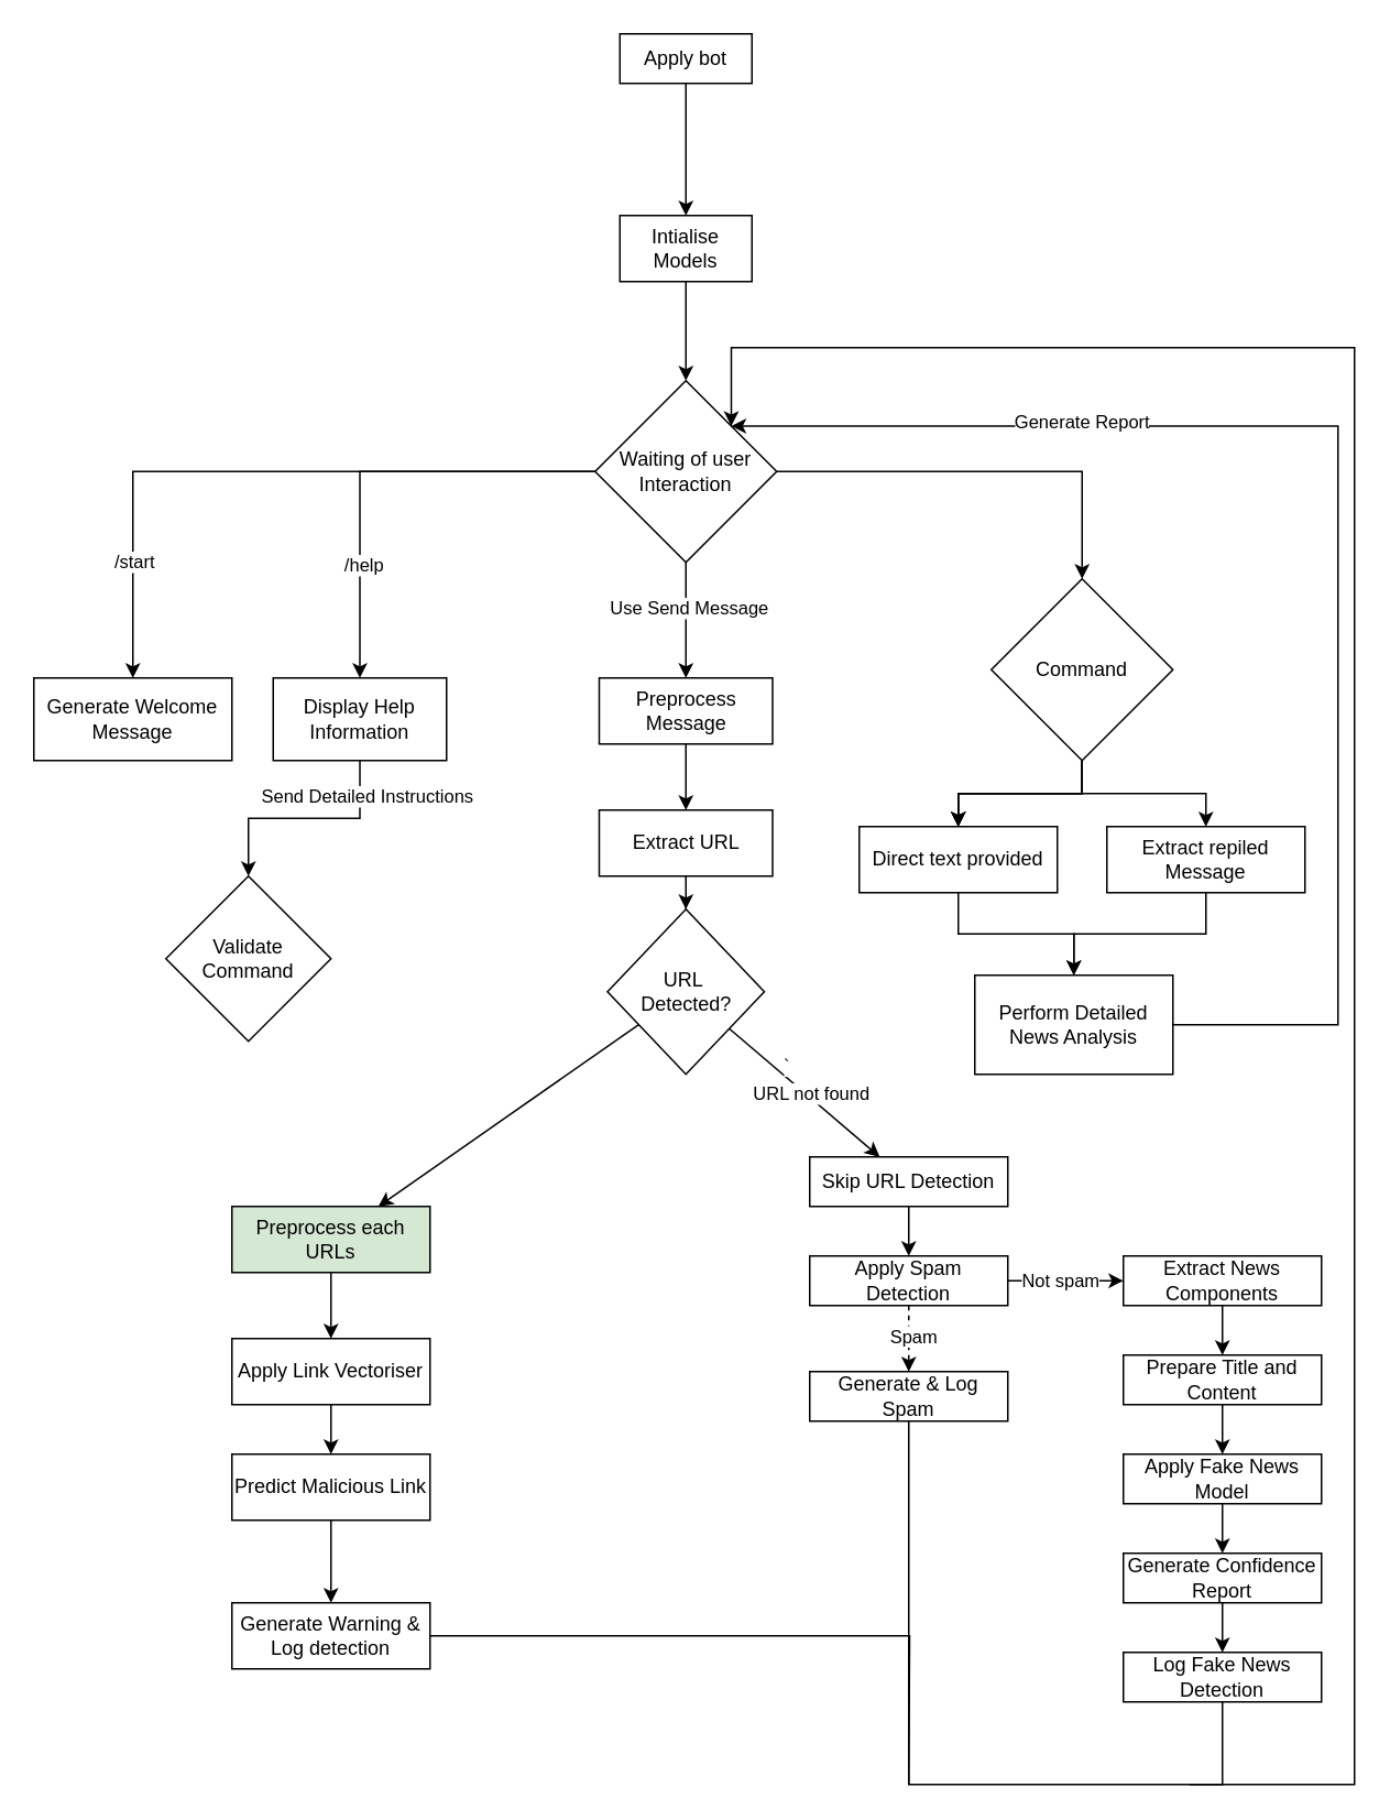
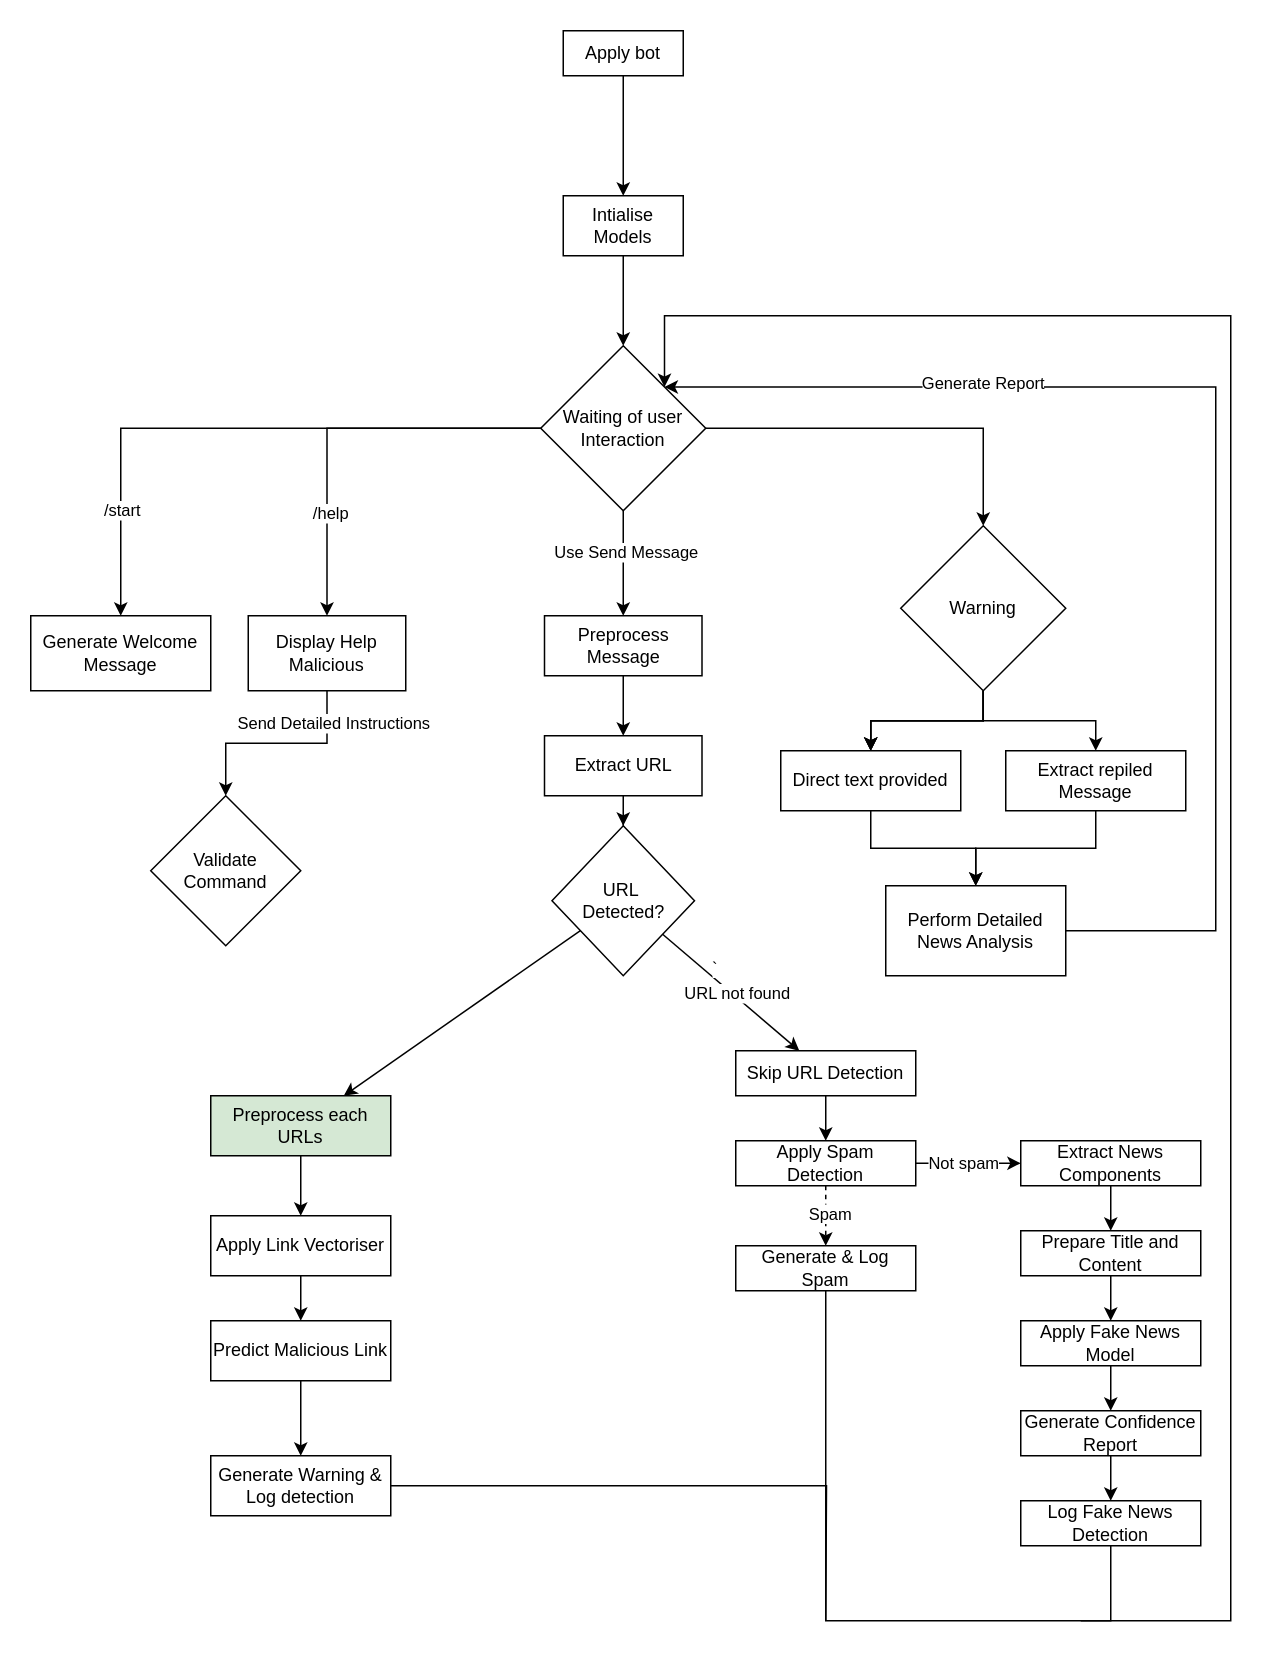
  <mxCell id="0" />
  <mxCell id="1" parent="0" />
  <mxCell id="2" value="" style="edgeStyle=orthogonalEdgeStyle;rounded=0;orthogonalLoop=1;jettySize=auto;html=1;" edge="1" parent="1" source="3" target="5"><mxGeometry relative="1" as="geometry" /></mxCell>
  <mxCell id="3" value="Apply bot" style="rounded=0;whiteSpace=wrap;html=1;" vertex="1" parent="1"><mxGeometry x="375" y="20" width="80" height="30" as="geometry" /></mxCell>
  <mxCell id="4" value="" style="edgeStyle=orthogonalEdgeStyle;rounded=0;orthogonalLoop=1;jettySize=auto;html=1;" edge="1" parent="1" source="5" target="13"><mxGeometry relative="1" as="geometry" /></mxCell>
  <mxCell id="5" value="Intialise Models" style="rounded=0;whiteSpace=wrap;html=1;" vertex="1" parent="1"><mxGeometry x="375" y="130" width="80" height="40" as="geometry" /></mxCell>
  <mxCell id="6" value="" style="edgeStyle=orthogonalEdgeStyle;rounded=0;orthogonalLoop=1;jettySize=auto;html=1;" edge="1" parent="1" source="13" target="14"><mxGeometry relative="1" as="geometry" /></mxCell>
  <mxCell id="7" value="/start" style="edgeLabel;html=1;align=center;verticalAlign=middle;resizable=0;points=[];" vertex="1" connectable="0" parent="6"><mxGeometry x="0.694" y="4" relative="1" as="geometry"><mxPoint x="-4" y="-9" as="offset" /></mxGeometry></mxCell>
  <mxCell id="8" value="" style="edgeStyle=orthogonalEdgeStyle;rounded=0;orthogonalLoop=1;jettySize=auto;html=1;" edge="1" parent="1" source="13" target="17"><mxGeometry relative="1" as="geometry" /></mxCell>
  <mxCell id="9" value="/help" style="edgeLabel;html=1;align=center;verticalAlign=middle;resizable=0;points=[];" vertex="1" connectable="0" parent="8"><mxGeometry x="0.477" y="2" relative="1" as="geometry"><mxPoint y="1" as="offset" /></mxGeometry></mxCell>
  <mxCell id="10" value="" style="edgeStyle=orthogonalEdgeStyle;rounded=0;orthogonalLoop=1;jettySize=auto;html=1;" edge="1" parent="1" source="13" target="23"><mxGeometry relative="1" as="geometry" /></mxCell>
  <mxCell id="11" value="" style="edgeStyle=orthogonalEdgeStyle;rounded=0;orthogonalLoop=1;jettySize=auto;html=1;" edge="1" parent="1" source="13" target="32"><mxGeometry relative="1" as="geometry" /></mxCell>
  <mxCell id="12" value="Use Send Message" style="edgeLabel;html=1;align=center;verticalAlign=middle;resizable=0;points=[];" vertex="1" connectable="0" parent="11"><mxGeometry x="-0.215" y="1" relative="1" as="geometry"><mxPoint as="offset" /></mxGeometry></mxCell>
  <mxCell id="13" value="Waiting of user Interaction" style="rhombus;whiteSpace=wrap;html=1;rounded=0;" vertex="1" parent="1"><mxGeometry x="360" y="230" width="110" height="110" as="geometry" /></mxCell>
  <mxCell id="14" value="Generate Welcome Message" style="whiteSpace=wrap;html=1;rounded=0;" vertex="1" parent="1"><mxGeometry x="20" y="410" width="120" height="50" as="geometry" /></mxCell>
  <mxCell id="15" value="" style="edgeStyle=orthogonalEdgeStyle;rounded=0;orthogonalLoop=1;jettySize=auto;html=1;" edge="1" parent="1" source="17" target="18"><mxGeometry relative="1" as="geometry" /></mxCell>
  <mxCell id="16" value="Send Detailed Instructions" style="edgeLabel;html=1;align=center;verticalAlign=middle;resizable=0;points=[];" vertex="1" connectable="0" parent="15"><mxGeometry x="-0.749" y="4" relative="1" as="geometry"><mxPoint y="4" as="offset" /></mxGeometry></mxCell>
- <mxCell id="17" value="Display Help Information" style="whiteSpace=wrap;html=1;rounded=0;" vertex="1" parent="1"><mxGeometry x="165" y="410" width="105" height="50" as="geometry" /></mxCell>
+ <mxCell id="17" value="Display Help Malicious" style="whiteSpace=wrap;html=1;rounded=0;" vertex="1" parent="1"><mxGeometry x="165" y="410" width="105" height="50" as="geometry" /></mxCell>
  <mxCell id="18" value="Validate Command" style="rhombus;whiteSpace=wrap;html=1;rounded=0;" vertex="1" parent="1"><mxGeometry x="100" y="530" width="100" height="100" as="geometry" /></mxCell>
  <mxCell id="19" value="" style="edgeStyle=orthogonalEdgeStyle;rounded=0;orthogonalLoop=1;jettySize=auto;html=1;" edge="1" parent="1" source="23" target="25"><mxGeometry relative="1" as="geometry" /></mxCell>
  <mxCell id="20" value="" style="edgeStyle=orthogonalEdgeStyle;rounded=0;orthogonalLoop=1;jettySize=auto;html=1;" edge="1" parent="1" source="23" target="25"><mxGeometry relative="1" as="geometry" /></mxCell>
  <mxCell id="21" value="" style="edgeStyle=orthogonalEdgeStyle;rounded=0;orthogonalLoop=1;jettySize=auto;html=1;" edge="1" parent="1" source="23" target="25"><mxGeometry relative="1" as="geometry" /></mxCell>
  <mxCell id="22" value="" style="edgeStyle=orthogonalEdgeStyle;rounded=0;orthogonalLoop=1;jettySize=auto;html=1;" edge="1" parent="1" source="23" target="30"><mxGeometry relative="1" as="geometry" /></mxCell>
- <mxCell id="23" value="Command" style="rhombus;whiteSpace=wrap;html=1;rounded=0;" vertex="1" parent="1"><mxGeometry x="600" y="350" width="110" height="110" as="geometry" /></mxCell>
+ <mxCell id="23" value="Warning" style="rhombus;whiteSpace=wrap;html=1;rounded=0;" vertex="1" parent="1"><mxGeometry x="600" y="350" width="110" height="110" as="geometry" /></mxCell>
  <mxCell id="24" value="" style="edgeStyle=orthogonalEdgeStyle;rounded=0;orthogonalLoop=1;jettySize=auto;html=1;" edge="1" parent="1" source="25" target="28"><mxGeometry relative="1" as="geometry" /></mxCell>
  <mxCell id="25" value="Direct text provided" style="whiteSpace=wrap;html=1;rounded=0;" vertex="1" parent="1"><mxGeometry x="520" y="500" width="120" height="40" as="geometry" /></mxCell>
  <mxCell id="26" style="edgeStyle=orthogonalEdgeStyle;rounded=0;orthogonalLoop=1;jettySize=auto;html=1;entryX=1;entryY=0;entryDx=0;entryDy=0;" edge="1" parent="1" source="28" target="13"><mxGeometry relative="1" as="geometry"><Array as="points"><mxPoint x="810" y="620" /><mxPoint x="810" y="258" /></Array></mxGeometry></mxCell>
  <mxCell id="27" value="Generate Report" style="edgeLabel;html=1;align=center;verticalAlign=middle;resizable=0;points=[];" vertex="1" connectable="0" parent="26"><mxGeometry x="0.49" y="-3" relative="1" as="geometry"><mxPoint as="offset" /></mxGeometry></mxCell>
  <mxCell id="28" value="Perform Detailed News Analysis" style="whiteSpace=wrap;html=1;rounded=0;" vertex="1" parent="1"><mxGeometry x="590" y="590" width="120" height="60" as="geometry" /></mxCell>
  <mxCell id="29" style="edgeStyle=orthogonalEdgeStyle;rounded=0;orthogonalLoop=1;jettySize=auto;html=1;entryX=0.5;entryY=0;entryDx=0;entryDy=0;" edge="1" parent="1" source="30" target="28"><mxGeometry relative="1" as="geometry" /></mxCell>
  <mxCell id="30" value="Extract repiled Message" style="whiteSpace=wrap;html=1;rounded=0;" vertex="1" parent="1"><mxGeometry x="670" y="500" width="120" height="40" as="geometry" /></mxCell>
  <mxCell id="31" value="" style="edgeStyle=orthogonalEdgeStyle;rounded=0;orthogonalLoop=1;jettySize=auto;html=1;" edge="1" parent="1" source="32" target="34"><mxGeometry relative="1" as="geometry" /></mxCell>
  <mxCell id="32" value="Preprocess Message" style="whiteSpace=wrap;html=1;rounded=0;" vertex="1" parent="1"><mxGeometry x="362.5" y="410" width="105" height="40" as="geometry" /></mxCell>
  <mxCell id="33" value="" style="edgeStyle=orthogonalEdgeStyle;rounded=0;orthogonalLoop=1;jettySize=auto;html=1;" edge="1" parent="1" source="34" target="39"><mxGeometry relative="1" as="geometry" /></mxCell>
  <mxCell id="34" value="Extract URL" style="whiteSpace=wrap;html=1;rounded=0;" vertex="1" parent="1"><mxGeometry x="362.5" y="490" width="105" height="40" as="geometry" /></mxCell>
  <mxCell id="35" value="" style="rounded=0;orthogonalLoop=1;jettySize=auto;html=1;" edge="1" parent="1" source="39" target="41"><mxGeometry relative="1" as="geometry" /></mxCell>
  <mxCell id="36" value="`" style="edgeLabel;html=1;align=center;verticalAlign=middle;resizable=0;points=[];" vertex="1" connectable="0" parent="35"><mxGeometry x="-0.312" y="6" relative="1" as="geometry"><mxPoint x="-1" as="offset" /></mxGeometry></mxCell>
  <mxCell id="37" value="URL not found" style="edgeLabel;html=1;align=center;verticalAlign=middle;resizable=0;points=[];" vertex="1" connectable="0" parent="35"><mxGeometry x="0.048" y="2" relative="1" as="geometry"><mxPoint as="offset" /></mxGeometry></mxCell>
  <mxCell id="38" value="" style="rounded=0;orthogonalLoop=1;jettySize=auto;html=1;" edge="1" parent="1" source="39" target="60"><mxGeometry relative="1" as="geometry" /></mxCell>
  <mxCell id="39" value="&lt;div&gt;URL&amp;nbsp;&lt;/div&gt;&lt;div&gt;Detected?&lt;/div&gt;" style="rhombus;whiteSpace=wrap;html=1;rounded=0;" vertex="1" parent="1"><mxGeometry x="367.5" y="550" width="95" height="100" as="geometry" /></mxCell>
  <mxCell id="40" value="" style="edgeStyle=orthogonalEdgeStyle;rounded=0;orthogonalLoop=1;jettySize=auto;html=1;" edge="1" parent="1" source="41" target="46"><mxGeometry relative="1" as="geometry" /></mxCell>
  <mxCell id="41" value="Skip URL Detection" style="whiteSpace=wrap;html=1;rounded=0;" vertex="1" parent="1"><mxGeometry x="490" y="700" width="120" height="30" as="geometry" /></mxCell>
  <mxCell id="42" value="" style="edgeStyle=orthogonalEdgeStyle;rounded=0;orthogonalLoop=1;jettySize=auto;html=1;dashed=1;" edge="1" parent="1" source="46" target="48"><mxGeometry relative="1" as="geometry" /></mxCell>
  <mxCell id="43" value="Spam" style="edgeLabel;html=1;align=center;verticalAlign=middle;resizable=0;points=[];" vertex="1" connectable="0" parent="42"><mxGeometry x="-0.082" y="2" relative="1" as="geometry"><mxPoint as="offset" /></mxGeometry></mxCell>
  <mxCell id="44" value="" style="edgeStyle=orthogonalEdgeStyle;rounded=0;orthogonalLoop=1;jettySize=auto;html=1;" edge="1" parent="1" source="46" target="50"><mxGeometry relative="1" as="geometry" /></mxCell>
  <mxCell id="45" value="Not spam" style="edgeLabel;html=1;align=center;verticalAlign=middle;resizable=0;points=[];" vertex="1" connectable="0" parent="44"><mxGeometry x="-0.25" y="-2" relative="1" as="geometry"><mxPoint x="5" y="-3" as="offset" /></mxGeometry></mxCell>
  <mxCell id="46" value="Apply Spam Detection" style="whiteSpace=wrap;html=1;rounded=0;" vertex="1" parent="1"><mxGeometry x="490" y="760" width="120" height="30" as="geometry" /></mxCell>
  <mxCell id="47" style="edgeStyle=orthogonalEdgeStyle;rounded=0;orthogonalLoop=1;jettySize=auto;html=1;entryX=1;entryY=0;entryDx=0;entryDy=0;" edge="1" parent="1" source="48" target="13"><mxGeometry relative="1" as="geometry"><Array as="points"><mxPoint x="550" y="1080" /><mxPoint x="820" y="1080" /><mxPoint x="820" y="210" /><mxPoint x="442" y="210" /></Array></mxGeometry></mxCell>
  <mxCell id="48" value="Generate &amp;amp; Log Spam" style="whiteSpace=wrap;html=1;rounded=0;" vertex="1" parent="1"><mxGeometry x="490" y="830" width="120" height="30" as="geometry" /></mxCell>
  <mxCell id="49" value="" style="edgeStyle=orthogonalEdgeStyle;rounded=0;orthogonalLoop=1;jettySize=auto;html=1;" edge="1" parent="1" source="50" target="52"><mxGeometry relative="1" as="geometry" /></mxCell>
  <mxCell id="50" value="Extract News Components" style="whiteSpace=wrap;html=1;rounded=0;flipV=1;" vertex="1" parent="1"><mxGeometry x="680" y="760" width="120" height="30" as="geometry" /></mxCell>
  <mxCell id="51" value="" style="edgeStyle=orthogonalEdgeStyle;rounded=0;orthogonalLoop=1;jettySize=auto;html=1;" edge="1" parent="1" source="52" target="54"><mxGeometry relative="1" as="geometry" /></mxCell>
  <mxCell id="52" value="Prepare Title and Content" style="whiteSpace=wrap;html=1;rounded=0;flipV=1;" vertex="1" parent="1"><mxGeometry x="680" y="820" width="120" height="30" as="geometry" /></mxCell>
  <mxCell id="53" value="" style="edgeStyle=orthogonalEdgeStyle;rounded=0;orthogonalLoop=1;jettySize=auto;html=1;" edge="1" parent="1" source="54" target="56"><mxGeometry relative="1" as="geometry" /></mxCell>
  <mxCell id="54" value="Apply Fake News Model" style="whiteSpace=wrap;html=1;rounded=0;flipV=1;" vertex="1" parent="1"><mxGeometry x="680" y="880" width="120" height="30" as="geometry" /></mxCell>
  <mxCell id="55" value="" style="edgeStyle=orthogonalEdgeStyle;rounded=0;orthogonalLoop=1;jettySize=auto;html=1;" edge="1" parent="1" source="56" target="58"><mxGeometry relative="1" as="geometry" /></mxCell>
  <mxCell id="56" value="Generate Confidence Report" style="whiteSpace=wrap;html=1;rounded=0;flipV=1;" vertex="1" parent="1"><mxGeometry x="680" y="940" width="120" height="30" as="geometry" /></mxCell>
  <mxCell id="57" style="edgeStyle=orthogonalEdgeStyle;rounded=0;orthogonalLoop=1;jettySize=auto;html=1;endArrow=none;startFill=0;" edge="1" parent="1" source="58"><mxGeometry relative="1" as="geometry"><mxPoint x="720" y="1080" as="targetPoint" /><Array as="points"><mxPoint x="740" y="1080" /></Array></mxGeometry></mxCell>
  <mxCell id="58" value="Log Fake News Detection" style="whiteSpace=wrap;html=1;rounded=0;flipV=1;" vertex="1" parent="1"><mxGeometry x="680" y="1000" width="120" height="30" as="geometry" /></mxCell>
  <mxCell id="59" value="" style="edgeStyle=orthogonalEdgeStyle;rounded=0;orthogonalLoop=1;jettySize=auto;html=1;" edge="1" parent="1" source="60" target="62"><mxGeometry relative="1" as="geometry" /></mxCell>
  <mxCell id="60" value="Preprocess each URLs" style="whiteSpace=wrap;html=1;rounded=0;fillColor=#d5e8d4;" vertex="1" parent="1"><mxGeometry x="140" y="730" width="120" height="40" as="geometry" /></mxCell>
  <mxCell id="61" value="" style="edgeStyle=orthogonalEdgeStyle;rounded=0;orthogonalLoop=1;jettySize=auto;html=1;" edge="1" parent="1" source="62" target="64"><mxGeometry relative="1" as="geometry" /></mxCell>
  <mxCell id="62" value="Apply Link Vectoriser" style="whiteSpace=wrap;html=1;rounded=0;" vertex="1" parent="1"><mxGeometry x="140" y="810" width="120" height="40" as="geometry" /></mxCell>
  <mxCell id="63" value="" style="edgeStyle=orthogonalEdgeStyle;rounded=0;orthogonalLoop=1;jettySize=auto;html=1;" edge="1" parent="1" source="64" target="66"><mxGeometry relative="1" as="geometry" /></mxCell>
  <mxCell id="64" value="Predict Malicious Link" style="whiteSpace=wrap;html=1;rounded=0;" vertex="1" parent="1"><mxGeometry x="140" y="880" width="120" height="40" as="geometry" /></mxCell>
  <mxCell id="65" style="edgeStyle=orthogonalEdgeStyle;rounded=0;orthogonalLoop=1;jettySize=auto;html=1;endArrow=none;startFill=0;" edge="1" parent="1" source="66"><mxGeometry relative="1" as="geometry"><mxPoint x="550" y="1080" as="targetPoint" /></mxGeometry></mxCell>
  <mxCell id="66" value="Generate Warning &amp;amp; Log detection" style="whiteSpace=wrap;html=1;rounded=0;" vertex="1" parent="1"><mxGeometry x="140" y="970" width="120" height="40" as="geometry" /></mxCell>
